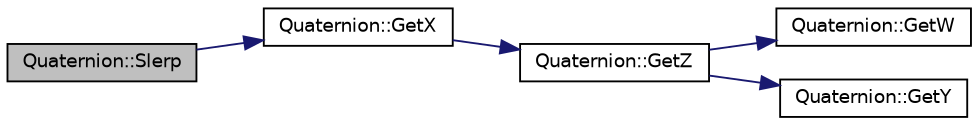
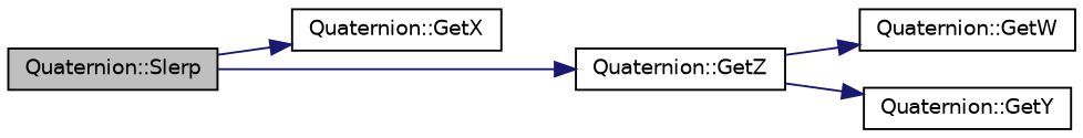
  digraph {
    rankdir=LR
    node [color=black fillcolor=white fontname=Helvetica fontsize=10 shape=record style=filled]
    edge [color=midnightblue fontname=Helvetica fontsize=10 labelfontname=Helvetica labelfontsize=10 style=solid]
    n1 [fillcolor=grey75 fontcolor=black height=0.2 label="Quaternion::Slerp" width=0.4]
    n2 [height=0.2 label="Quaternion::GetX" width=0.4]
    n3 [height=0.2 label="Quaternion::GetZ" width=0.4]
    n4 [height=0.2 label="Quaternion::GetW" width=0.4]
    n5 [height=0.2 label="Quaternion::GetY" width=0.4]
    n1 -> n2
-   n2 -> n3
+   n1 -> n3
    n3 -> n4
    n3 -> n5
  }
